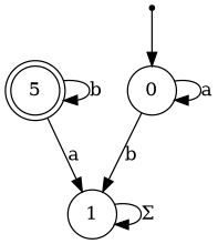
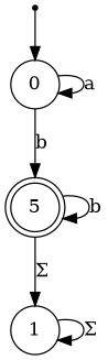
  digraph {
    rankdir=TB
    node [shape=circle]
    n1 [label=5 shape=doublecircle]
    1
    0
    start [shape=point]
    n1 -> n1 [label=b]
-   n1 -> 1 [label=a]
+   n1 -> 1 [label="Σ"]
    1 -> 1 [label="Σ"]
-   0 -> 1 [label=b]
+   0 -> n1 [label=b]
    0 -> 0 [label=a]
    start -> 0
  }
